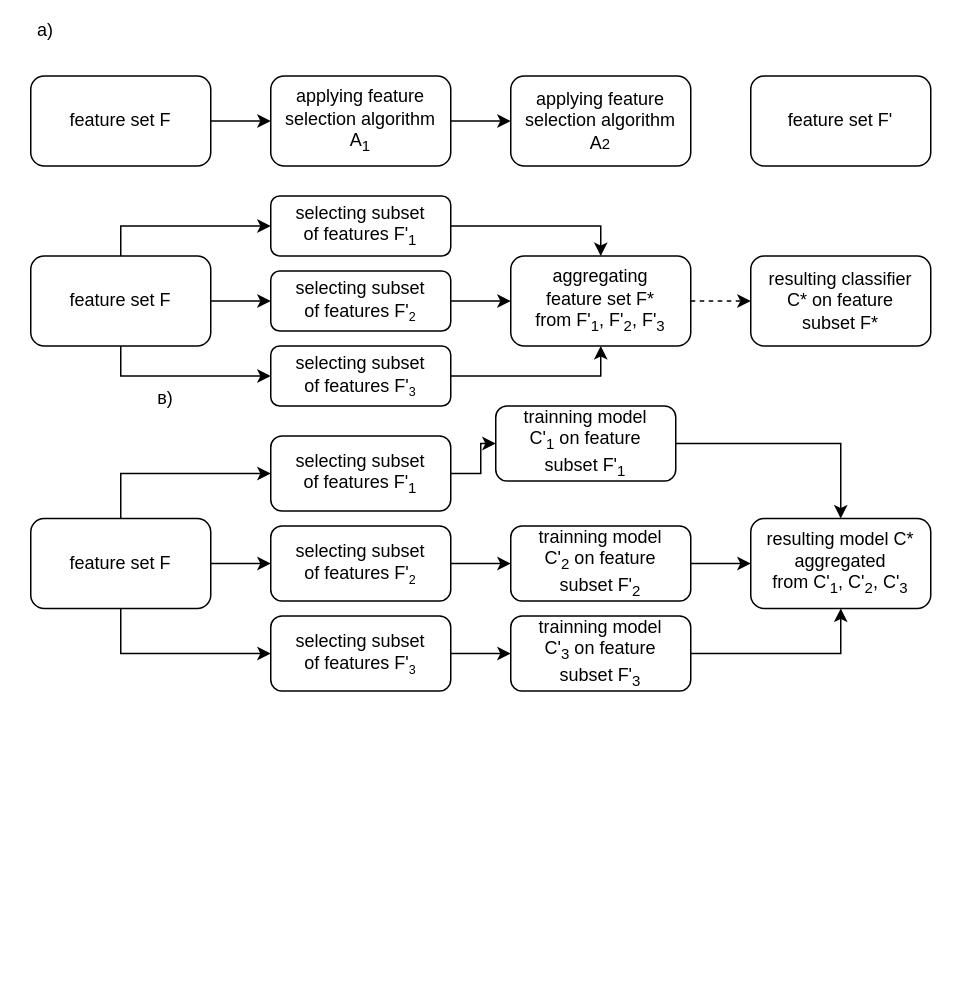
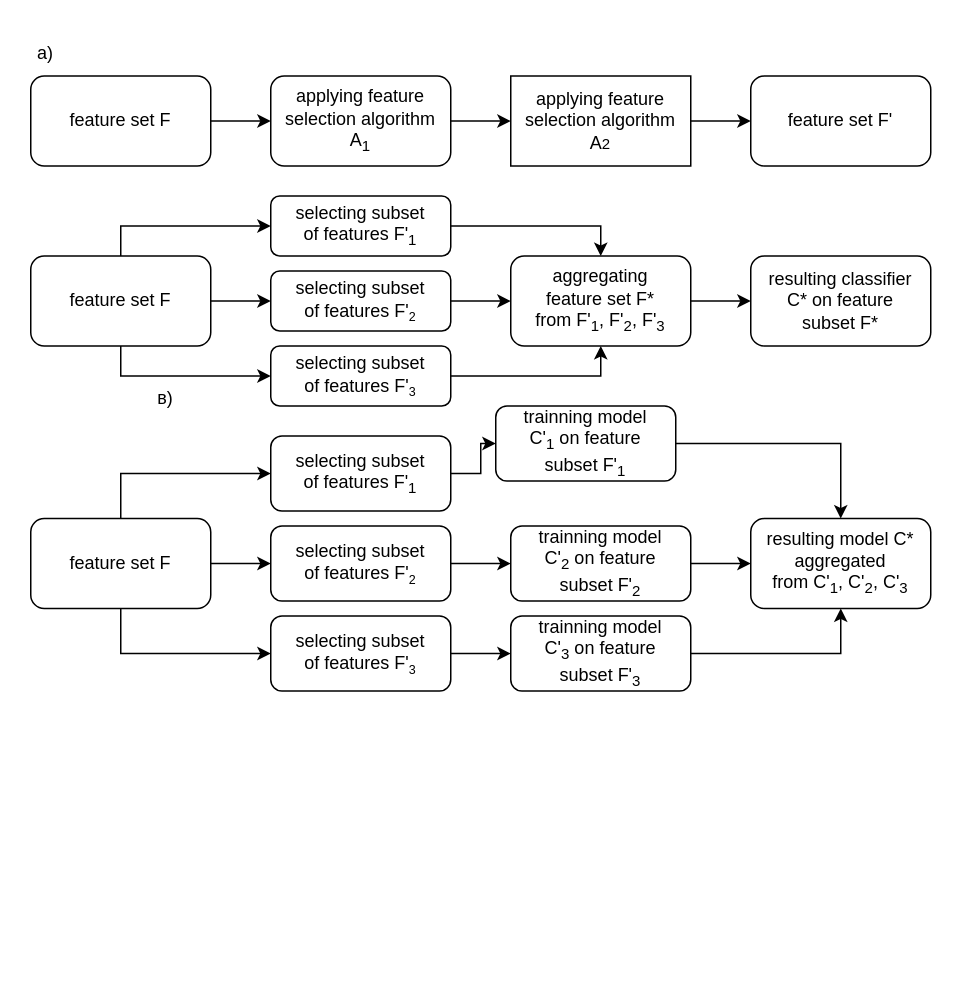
  <mxCell id="0" />
  <mxCell id="1" parent="0" />
  <mxCell id="2" style="edgeStyle=orthogonalEdgeStyle;rounded=0;orthogonalLoop=1;jettySize=auto;html=1;exitX=1;exitY=0.5;exitDx=0;exitDy=0;entryX=0;entryY=0.5;entryDx=0;entryDy=0;" parent="1" source="3" target="5" edge="1"><mxGeometry relative="1" as="geometry" /></mxCell>
  <mxCell id="3" value="feature set F" style="rounded=1;whiteSpace=wrap;html=1;" parent="1" vertex="1"><mxGeometry x="20" y="50" width="120" height="60" as="geometry" /></mxCell>
  <mxCell id="4" style="edgeStyle=orthogonalEdgeStyle;rounded=0;orthogonalLoop=1;jettySize=auto;html=1;entryX=0;entryY=0.5;entryDx=0;entryDy=0;" parent="1" source="5" target="7" edge="1"><mxGeometry relative="1" as="geometry" /></mxCell>
  <mxCell id="5" value="applying feature&lt;br&gt;selection algorithm&lt;br&gt;A&lt;sub&gt;1&lt;/sub&gt;" style="rounded=1;whiteSpace=wrap;html=1;" parent="1" vertex="1"><mxGeometry x="180" y="50" width="120" height="60" as="geometry" /></mxCell>
- <mxCell id="7" value="applying feature&lt;br&gt;selection algorithm&lt;br&gt;A&lt;span style=&quot;font-size: 10px;&quot;&gt;2&lt;/span&gt;" style="rounded=1;whiteSpace=wrap;html=1;" parent="1" vertex="1"><mxGeometry x="340" y="50" width="120" height="60" as="geometry" /></mxCell>
+ <mxCell id="6" style="edgeStyle=orthogonalEdgeStyle;rounded=0;orthogonalLoop=1;jettySize=auto;html=1;entryX=0;entryY=0.5;entryDx=0;entryDy=0;" parent="1" source="7" target="8" edge="1"><mxGeometry relative="1" as="geometry" /></mxCell>
+ <mxCell id="7" value="applying feature&lt;br&gt;selection algorithm&lt;br&gt;A&lt;span style=&quot;font-size: 10px;&quot;&gt;2&lt;/span&gt;" style="whiteSpace=wrap;html=1;rounded=0;" parent="1" vertex="1"><mxGeometry x="340" y="50" width="120" height="60" as="geometry" /></mxCell>
  <mxCell id="8" value="feature set F'" style="rounded=1;whiteSpace=wrap;html=1;" parent="1" vertex="1"><mxGeometry x="500" y="50" width="120" height="60" as="geometry" /></mxCell>
  <mxCell id="9" style="edgeStyle=orthogonalEdgeStyle;rounded=0;orthogonalLoop=1;jettySize=auto;html=1;entryX=0.5;entryY=0;entryDx=0;entryDy=0;" parent="1" source="10" target="20" edge="1"><mxGeometry relative="1" as="geometry" /></mxCell>
  <mxCell id="10" value="selecting subset&lt;br&gt;of features F'&lt;sub&gt;1&lt;/sub&gt;" style="rounded=1;whiteSpace=wrap;html=1;" parent="1" vertex="1"><mxGeometry x="180" y="130" width="120" height="40" as="geometry" /></mxCell>
  <mxCell id="11" style="edgeStyle=orthogonalEdgeStyle;rounded=0;orthogonalLoop=1;jettySize=auto;html=1;entryX=0;entryY=0.5;entryDx=0;entryDy=0;" parent="1" source="12" target="20" edge="1"><mxGeometry relative="1" as="geometry" /></mxCell>
  <mxCell id="12" value="selecting subset&lt;br style=&quot;border-color: var(--border-color);&quot;&gt;of features F'&lt;span style=&quot;font-size: 10px;&quot;&gt;&lt;sub&gt;2&lt;/sub&gt;&lt;/span&gt;" style="rounded=1;whiteSpace=wrap;html=1;" parent="1" vertex="1"><mxGeometry x="180" y="180" width="120" height="40" as="geometry" /></mxCell>
  <mxCell id="13" style="edgeStyle=orthogonalEdgeStyle;rounded=0;orthogonalLoop=1;jettySize=auto;html=1;entryX=0.5;entryY=1;entryDx=0;entryDy=0;" parent="1" source="14" target="20" edge="1"><mxGeometry relative="1" as="geometry" /></mxCell>
  <mxCell id="14" value="selecting subset&lt;br style=&quot;border-color: var(--border-color);&quot;&gt;of features F'&lt;span style=&quot;font-size: 10px;&quot;&gt;&lt;sub&gt;3&lt;/sub&gt;&lt;/span&gt;" style="rounded=1;whiteSpace=wrap;html=1;" parent="1" vertex="1"><mxGeometry x="180" y="230" width="120" height="40" as="geometry" /></mxCell>
  <mxCell id="15" style="edgeStyle=orthogonalEdgeStyle;rounded=0;orthogonalLoop=1;jettySize=auto;html=1;" parent="1" source="18" target="10" edge="1"><mxGeometry relative="1" as="geometry"><Array as="points"><mxPoint x="80" y="150" /></Array></mxGeometry></mxCell>
  <mxCell id="16" style="edgeStyle=orthogonalEdgeStyle;rounded=0;orthogonalLoop=1;jettySize=auto;html=1;exitX=1;exitY=0.5;exitDx=0;exitDy=0;entryX=0;entryY=0.5;entryDx=0;entryDy=0;" parent="1" source="18" target="12" edge="1"><mxGeometry relative="1" as="geometry" /></mxCell>
  <mxCell id="17" style="edgeStyle=orthogonalEdgeStyle;rounded=0;orthogonalLoop=1;jettySize=auto;html=1;entryX=0;entryY=0.5;entryDx=0;entryDy=0;" parent="1" source="18" target="14" edge="1"><mxGeometry relative="1" as="geometry"><Array as="points"><mxPoint x="80" y="250" /></Array></mxGeometry></mxCell>
  <mxCell id="18" value="feature set F" style="rounded=1;whiteSpace=wrap;html=1;" parent="1" vertex="1"><mxGeometry x="20" y="170" width="120" height="60" as="geometry" /></mxCell>
- <mxCell id="19" style="edgeStyle=orthogonalEdgeStyle;rounded=0;orthogonalLoop=1;jettySize=auto;html=1;dashed=1;" parent="1" source="20" target="21" edge="1"><mxGeometry relative="1" as="geometry" /></mxCell>
+ <mxCell id="19" style="edgeStyle=orthogonalEdgeStyle;rounded=0;orthogonalLoop=1;jettySize=auto;html=1;" parent="1" source="20" target="21" edge="1"><mxGeometry relative="1" as="geometry" /></mxCell>
  <mxCell id="20" value="aggregating&lt;br&gt;feature set F*&lt;br&gt;from F'&lt;sub&gt;1&lt;/sub&gt;, F'&lt;sub&gt;2&lt;/sub&gt;, F'&lt;sub&gt;3&lt;/sub&gt;" style="rounded=1;whiteSpace=wrap;html=1;" parent="1" vertex="1"><mxGeometry x="340" y="170" width="120" height="60" as="geometry" /></mxCell>
  <mxCell id="21" value="resulting classifier&lt;br&gt;C* on feature&lt;br&gt;subset F*" style="rounded=1;whiteSpace=wrap;html=1;" parent="1" vertex="1"><mxGeometry x="500" y="170" width="120" height="60" as="geometry" /></mxCell>
  <mxCell id="22" style="edgeStyle=orthogonalEdgeStyle;rounded=0;orthogonalLoop=1;jettySize=auto;html=1;entryX=0;entryY=0.5;entryDx=0;entryDy=0;" parent="1" source="23" target="33" edge="1"><mxGeometry relative="1" as="geometry" /></mxCell>
  <mxCell id="23" value="selecting subset&lt;br&gt;of features F'&lt;sub&gt;1&lt;/sub&gt;" style="rounded=1;whiteSpace=wrap;html=1;" parent="1" vertex="1"><mxGeometry x="180" y="290" width="120" height="50" as="geometry" /></mxCell>
  <mxCell id="24" style="edgeStyle=orthogonalEdgeStyle;rounded=0;orthogonalLoop=1;jettySize=auto;html=1;entryX=0;entryY=0.5;entryDx=0;entryDy=0;" parent="1" source="25" target="35" edge="1"><mxGeometry relative="1" as="geometry" /></mxCell>
  <mxCell id="25" value="selecting subset&lt;br style=&quot;border-color: var(--border-color);&quot;&gt;of features F'&lt;span style=&quot;font-size: 10px;&quot;&gt;&lt;sub&gt;2&lt;/sub&gt;&lt;/span&gt;" style="rounded=1;whiteSpace=wrap;html=1;" parent="1" vertex="1"><mxGeometry x="180" y="350" width="120" height="50" as="geometry" /></mxCell>
  <mxCell id="26" style="edgeStyle=orthogonalEdgeStyle;rounded=0;orthogonalLoop=1;jettySize=auto;html=1;" parent="1" source="27" target="37" edge="1"><mxGeometry relative="1" as="geometry" /></mxCell>
  <mxCell id="27" value="selecting subset&lt;br style=&quot;border-color: var(--border-color);&quot;&gt;of features F'&lt;span style=&quot;font-size: 10px;&quot;&gt;&lt;sub&gt;3&lt;/sub&gt;&lt;/span&gt;" style="rounded=1;whiteSpace=wrap;html=1;" parent="1" vertex="1"><mxGeometry x="180" y="410" width="120" height="50" as="geometry" /></mxCell>
  <mxCell id="28" style="edgeStyle=orthogonalEdgeStyle;rounded=0;orthogonalLoop=1;jettySize=auto;html=1;" parent="1" source="31" target="23" edge="1"><mxGeometry relative="1" as="geometry"><Array as="points"><mxPoint x="80" y="315" /></Array></mxGeometry></mxCell>
  <mxCell id="29" style="edgeStyle=orthogonalEdgeStyle;rounded=0;orthogonalLoop=1;jettySize=auto;html=1;exitX=1;exitY=0.5;exitDx=0;exitDy=0;entryX=0;entryY=0.5;entryDx=0;entryDy=0;" parent="1" source="31" target="25" edge="1"><mxGeometry relative="1" as="geometry" /></mxCell>
  <mxCell id="30" style="edgeStyle=orthogonalEdgeStyle;rounded=0;orthogonalLoop=1;jettySize=auto;html=1;entryX=0;entryY=0.5;entryDx=0;entryDy=0;" parent="1" source="31" target="27" edge="1"><mxGeometry relative="1" as="geometry"><Array as="points"><mxPoint x="80" y="435" /></Array></mxGeometry></mxCell>
  <mxCell id="31" value="feature set F" style="rounded=1;whiteSpace=wrap;html=1;" parent="1" vertex="1"><mxGeometry x="20" y="345" width="120" height="60" as="geometry" /></mxCell>
  <mxCell id="32" style="edgeStyle=orthogonalEdgeStyle;rounded=0;orthogonalLoop=1;jettySize=auto;html=1;" parent="1" source="33" target="38" edge="1"><mxGeometry relative="1" as="geometry" /></mxCell>
  <mxCell id="33" value="trainning model C'&lt;sub&gt;1&lt;/sub&gt;&amp;nbsp;on feature&lt;br&gt;subset F'&lt;sub&gt;1&lt;/sub&gt;" style="rounded=1;whiteSpace=wrap;html=1;" parent="1" vertex="1"><mxGeometry x="330" y="270" width="120" height="50" as="geometry" /></mxCell>
  <mxCell id="34" style="edgeStyle=orthogonalEdgeStyle;rounded=0;orthogonalLoop=1;jettySize=auto;html=1;" parent="1" source="35" target="38" edge="1"><mxGeometry relative="1" as="geometry" /></mxCell>
  <mxCell id="35" value="trainning model C'&lt;sub&gt;2&lt;/sub&gt;&amp;nbsp;on feature&lt;br&gt;subset F'&lt;sub&gt;2&lt;/sub&gt;" style="rounded=1;whiteSpace=wrap;html=1;" parent="1" vertex="1"><mxGeometry x="340" y="350" width="120" height="50" as="geometry" /></mxCell>
  <mxCell id="36" style="edgeStyle=orthogonalEdgeStyle;rounded=0;orthogonalLoop=1;jettySize=auto;html=1;entryX=0.5;entryY=1;entryDx=0;entryDy=0;" parent="1" source="37" target="38" edge="1"><mxGeometry relative="1" as="geometry" /></mxCell>
  <mxCell id="37" value="trainning model C'&lt;sub&gt;3&lt;/sub&gt;&amp;nbsp;on feature&lt;br&gt;subset F'&lt;sub&gt;3&lt;/sub&gt;" style="rounded=1;whiteSpace=wrap;html=1;" parent="1" vertex="1"><mxGeometry x="340" y="410" width="120" height="50" as="geometry" /></mxCell>
  <mxCell id="38" value="resulting model C* aggregated&lt;br&gt;from C'&lt;sub&gt;1&lt;/sub&gt;, C'&lt;sub&gt;2&lt;/sub&gt;, C'&lt;sub&gt;3&lt;/sub&gt;" style="rounded=1;whiteSpace=wrap;html=1;" parent="1" vertex="1"><mxGeometry x="500" y="345" width="120" height="60" as="geometry" /></mxCell>
  <mxCell id="39" style="edgeStyle=orthogonalEdgeStyle;rounded=0;orthogonalLoop=1;jettySize=auto;html=1;" parent="1" edge="1"><mxGeometry relative="1" as="geometry"><mxPoint x="210" y="515" as="sourcePoint" /></mxGeometry></mxCell>
  <mxCell id="40" style="edgeStyle=orthogonalEdgeStyle;rounded=0;orthogonalLoop=1;jettySize=auto;html=1;" parent="1" edge="1"><mxGeometry relative="1" as="geometry"><mxPoint x="210" y="575" as="sourcePoint" /></mxGeometry></mxCell>
  <mxCell id="41" style="edgeStyle=orthogonalEdgeStyle;rounded=0;orthogonalLoop=1;jettySize=auto;html=1;entryX=0.5;entryY=1;entryDx=0;entryDy=0;" parent="1" edge="1"><mxGeometry relative="1" as="geometry"><mxPoint x="210" y="635" as="sourcePoint" /></mxGeometry></mxCell>
- <mxCell id="42" value="а)" style="text;html=1;strokeColor=none;fillColor=none;align=center;verticalAlign=middle;whiteSpace=wrap;rounded=0;" vertex="1" parent="1"><mxGeometry x="20" y="5" width="20" height="30" as="geometry" /></mxCell>
+ <mxCell id="42" value="а)" style="text;html=1;strokeColor=none;fillColor=none;align=center;verticalAlign=middle;whiteSpace=wrap;rounded=0;" vertex="1" parent="1"><mxGeometry x="20" y="20" width="20" height="30" as="geometry" /></mxCell>
  <mxCell id="43" value="в)" style="text;html=1;strokeColor=none;fillColor=none;align=center;verticalAlign=middle;whiteSpace=wrap;rounded=0;" vertex="1" parent="1"><mxGeometry x="100" y="250" width="20" height="30" as="geometry" /></mxCell>
